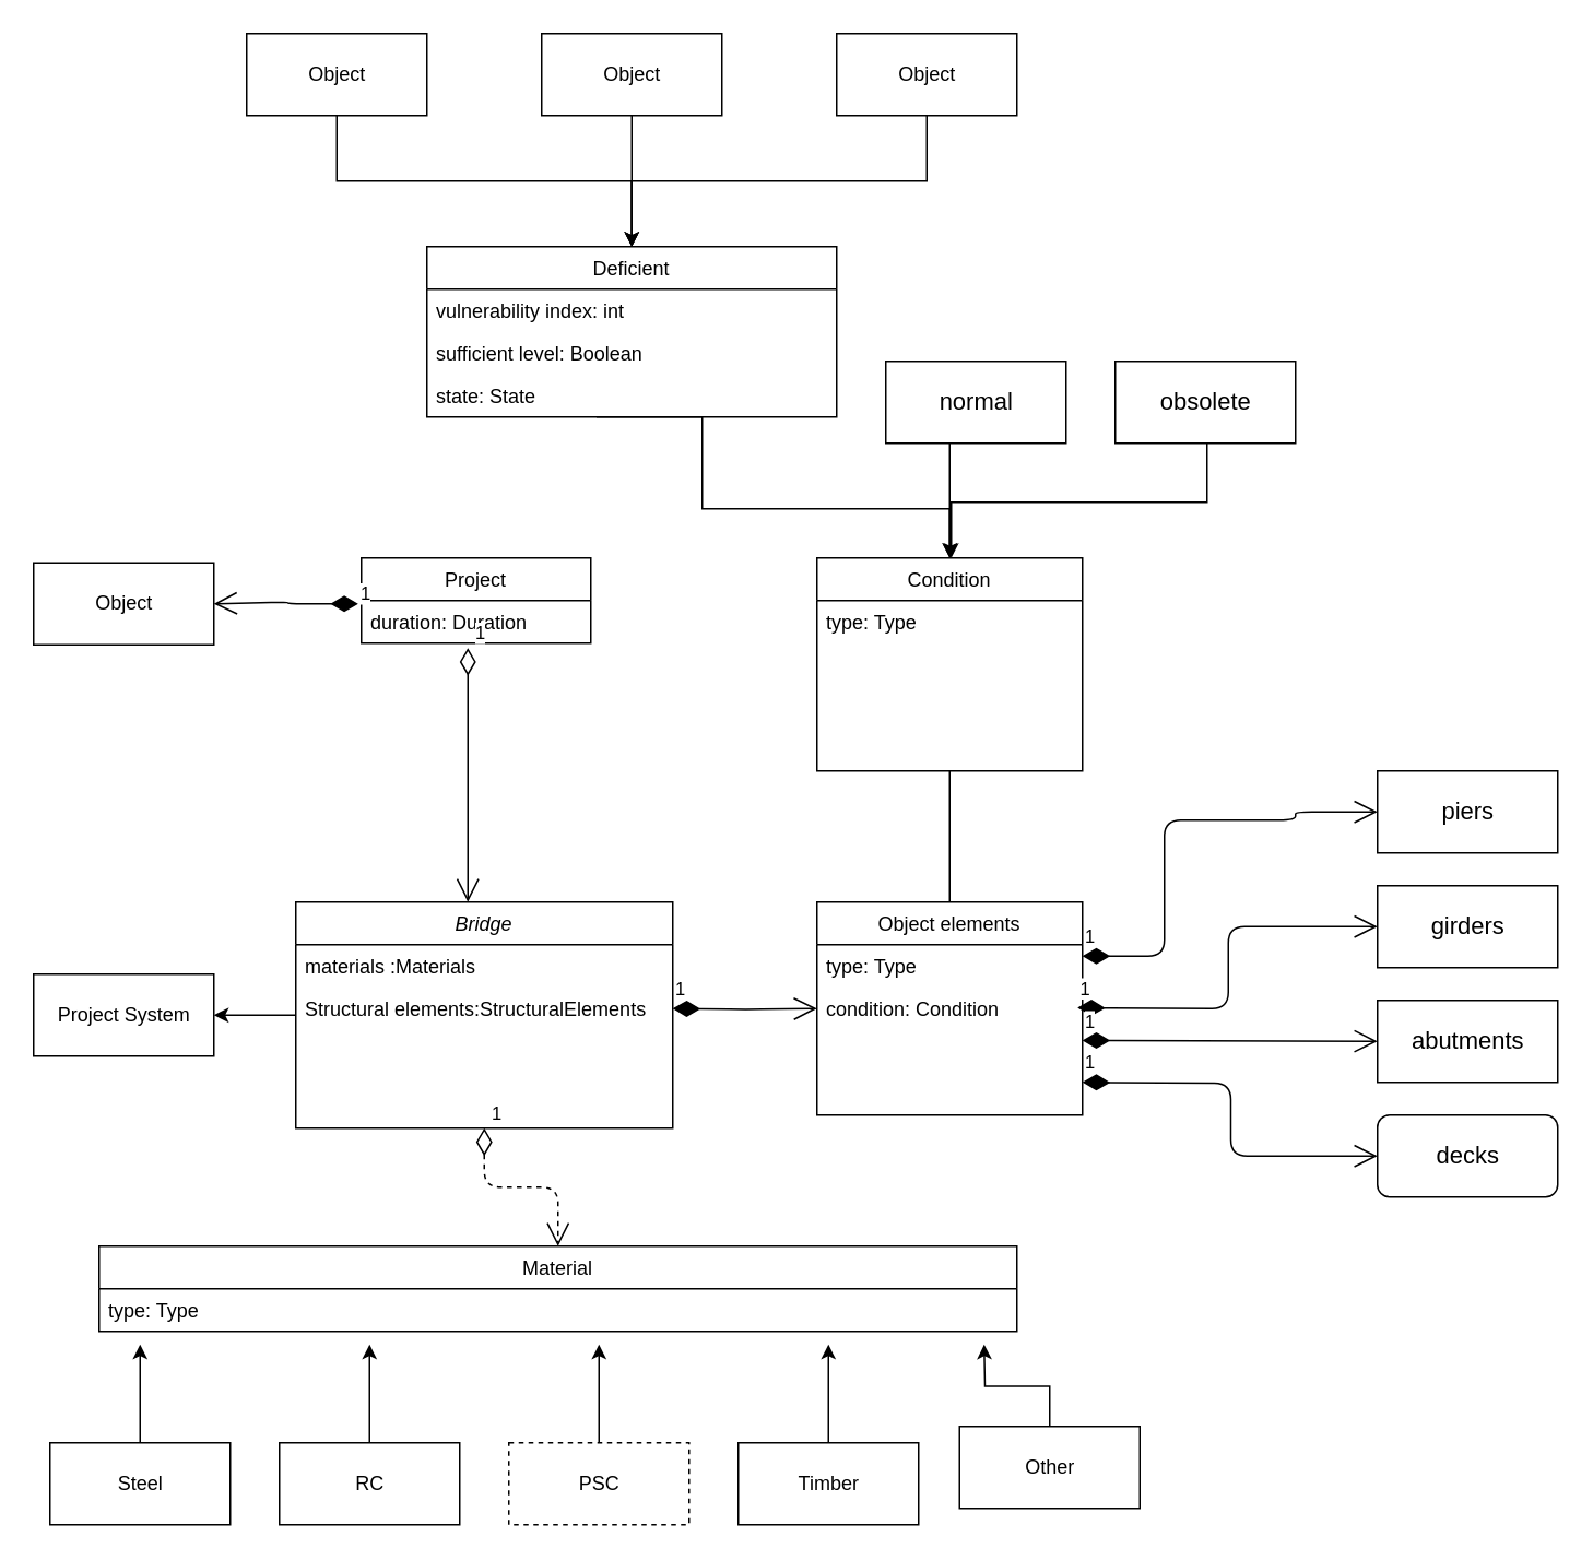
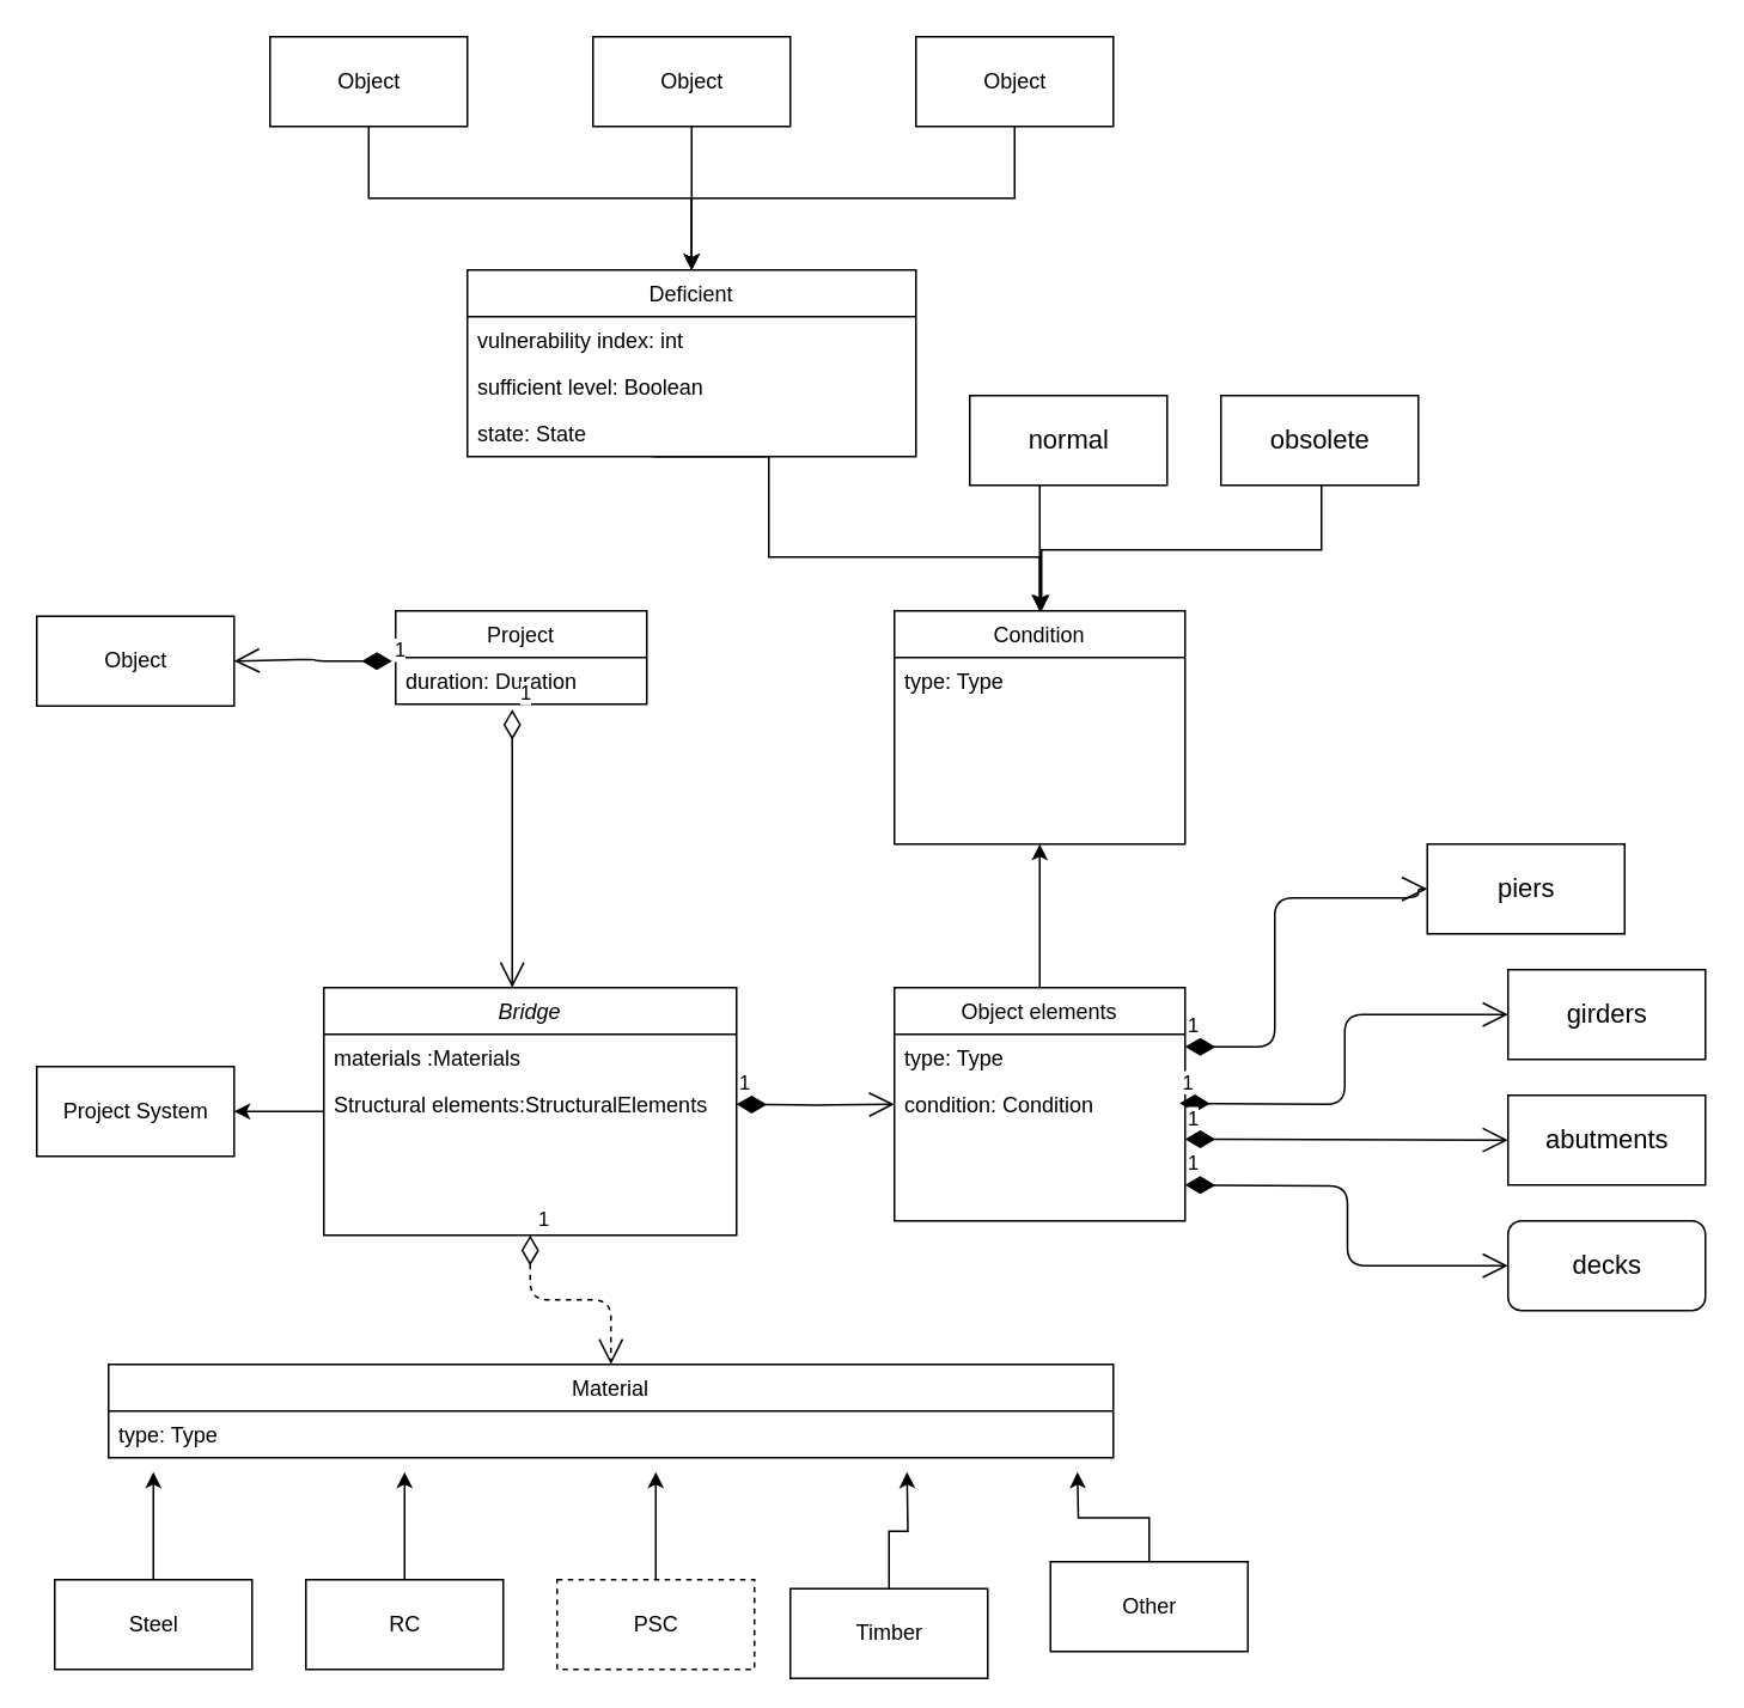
  <mxCell id="0" />
  <mxCell id="1" parent="0" />
  <mxCell id="2" value="" style="edgeStyle=orthogonalEdgeStyle;rounded=0;orthogonalLoop=1;jettySize=auto;html=1;" edge="1" parent="1" source="3"><mxGeometry relative="1" as="geometry"><mxPoint x="130" y="619" as="targetPoint" /></mxGeometry></mxCell>
  <mxCell id="3" value="Bridge" style="swimlane;fontStyle=2;align=center;verticalAlign=top;childLayout=stackLayout;horizontal=1;startSize=26;horizontalStack=0;resizeParent=1;resizeLast=0;collapsible=1;marginBottom=0;rounded=0;shadow=0;strokeWidth=1;" parent="1" vertex="1"><mxGeometry x="180" y="550" width="230" height="138" as="geometry"><mxRectangle x="230" y="140" width="160" height="26" as="alternateBounds" /></mxGeometry></mxCell>
  <mxCell id="4" value="materials :Materials" style="text;align=left;verticalAlign=top;spacingLeft=4;spacingRight=4;overflow=hidden;rotatable=0;points=[[0,0.5],[1,0.5]];portConstraint=eastwest;rounded=0;shadow=0;html=0;" parent="3" vertex="1"><mxGeometry y="26" width="230" height="26" as="geometry" /></mxCell>
  <mxCell id="5" value="Structural elements:StructuralElements" style="text;align=left;verticalAlign=top;spacingLeft=4;spacingRight=4;overflow=hidden;rotatable=0;points=[[0,0.5],[1,0.5]];portConstraint=eastwest;rounded=0;shadow=0;html=0;" parent="3" vertex="1"><mxGeometry y="52" width="230" height="26" as="geometry" /></mxCell>
- <mxCell id="6" value="" style="edgeStyle=orthogonalEdgeStyle;rounded=0;orthogonalLoop=1;jettySize=auto;html=1;endArrow=none;" edge="1" parent="1" source="7" target="10"><mxGeometry relative="1" as="geometry" /></mxCell>
+ <mxCell id="6" value="" style="edgeStyle=orthogonalEdgeStyle;rounded=0;orthogonalLoop=1;jettySize=auto;html=1;" edge="1" parent="1" source="7" target="10"><mxGeometry relative="1" as="geometry" /></mxCell>
  <mxCell id="7" value="Object elements" style="swimlane;fontStyle=0;align=center;verticalAlign=top;childLayout=stackLayout;horizontal=1;startSize=26;horizontalStack=0;resizeParent=1;resizeLast=0;collapsible=1;marginBottom=0;rounded=0;shadow=0;strokeWidth=1;" parent="1" vertex="1"><mxGeometry x="498" y="550" width="162" height="130" as="geometry"><mxRectangle x="550" y="140" width="160" height="26" as="alternateBounds" /></mxGeometry></mxCell>
  <mxCell id="8" value="type: Type" style="text;align=left;verticalAlign=top;spacingLeft=4;spacingRight=4;overflow=hidden;rotatable=0;points=[[0,0.5],[1,0.5]];portConstraint=eastwest;" parent="7" vertex="1"><mxGeometry y="26" width="162" height="26" as="geometry" /></mxCell>
  <mxCell id="9" value="condition: Condition" style="text;align=left;verticalAlign=top;spacingLeft=4;spacingRight=4;overflow=hidden;rotatable=0;points=[[0,0.5],[1,0.5]];portConstraint=eastwest;" vertex="1" parent="7"><mxGeometry y="52" width="162" height="26" as="geometry" /></mxCell>
  <mxCell id="10" value="Condition" style="swimlane;fontStyle=0;align=center;verticalAlign=top;childLayout=stackLayout;horizontal=1;startSize=26;horizontalStack=0;resizeParent=1;resizeLast=0;collapsible=1;marginBottom=0;rounded=0;shadow=0;strokeWidth=1;" vertex="1" parent="1"><mxGeometry x="498" y="340" width="162" height="130" as="geometry"><mxRectangle x="550" y="140" width="160" height="26" as="alternateBounds" /></mxGeometry></mxCell>
  <mxCell id="11" value="type: Type" style="text;align=left;verticalAlign=top;spacingLeft=4;spacingRight=4;overflow=hidden;rotatable=0;points=[[0,0.5],[1,0.5]];portConstraint=eastwest;" vertex="1" parent="10"><mxGeometry y="26" width="162" height="26" as="geometry" /></mxCell>
  <mxCell id="12" value="&lt;div class=&quot;page&quot; title=&quot;Page 1&quot; style=&quot;white-space: normal&quot;&gt;&lt;div class=&quot;layoutArea&quot;&gt;&lt;div class=&quot;column&quot;&gt;&lt;p&gt;&lt;span style=&quot;font-size: 11pt&quot;&gt;girders&lt;/span&gt;&lt;/p&gt;&lt;/div&gt;&lt;/div&gt;&lt;/div&gt;" style="html=1;" vertex="1" parent="1"><mxGeometry x="840" y="540" width="110" height="50" as="geometry" /></mxCell>
  <mxCell id="13" value="&lt;div class=&quot;page&quot; title=&quot;Page 1&quot; style=&quot;white-space: normal&quot;&gt;&lt;div class=&quot;layoutArea&quot;&gt;&lt;div class=&quot;column&quot;&gt;&lt;p&gt;&lt;span style=&quot;font-size: 11pt&quot;&gt;abutments&lt;/span&gt;&lt;/p&gt;&lt;/div&gt;&lt;/div&gt;&lt;/div&gt;" style="html=1;" vertex="1" parent="1"><mxGeometry x="840" y="610" width="110" height="50" as="geometry" /></mxCell>
  <mxCell id="14" value="&lt;div class=&quot;page&quot; title=&quot;Page 1&quot; style=&quot;white-space: normal&quot;&gt;&lt;div class=&quot;layoutArea&quot;&gt;&lt;div class=&quot;column&quot;&gt;&lt;div class=&quot;page&quot; title=&quot;Page 1&quot;&gt;&lt;div class=&quot;layoutArea&quot;&gt;&lt;div class=&quot;column&quot;&gt;&lt;p&gt;&lt;span style=&quot;font-size: 11pt&quot;&gt;decks&lt;/span&gt;&lt;/p&gt;&lt;/div&gt;&lt;/div&gt;&lt;/div&gt;&lt;/div&gt;&lt;/div&gt;&lt;/div&gt;" style="html=1;rounded=1;" vertex="1" parent="1"><mxGeometry x="840" y="680" width="110" height="50" as="geometry" /></mxCell>
- <mxCell id="15" value="&lt;div class=&quot;page&quot; title=&quot;Page 1&quot; style=&quot;white-space: normal&quot;&gt;&lt;div class=&quot;layoutArea&quot;&gt;&lt;div class=&quot;column&quot;&gt;&lt;p&gt;&lt;span style=&quot;font-size: 11pt&quot;&gt;piers&lt;/span&gt;&lt;/p&gt;&lt;/div&gt;&lt;/div&gt;&lt;/div&gt;" style="html=1;" vertex="1" parent="1"><mxGeometry x="840" y="470" width="110" height="50" as="geometry" /></mxCell>
+ <mxCell id="15" value="&lt;div class=&quot;page&quot; title=&quot;Page 1&quot; style=&quot;white-space: normal&quot;&gt;&lt;div class=&quot;layoutArea&quot;&gt;&lt;div class=&quot;column&quot;&gt;&lt;p&gt;&lt;span style=&quot;font-size: 11pt&quot;&gt;piers&lt;/span&gt;&lt;/p&gt;&lt;/div&gt;&lt;/div&gt;&lt;/div&gt;" style="html=1;" vertex="1" parent="1"><mxGeometry x="795" y="470" width="110" height="50" as="geometry" /></mxCell>
  <mxCell id="16" style="edgeStyle=orthogonalEdgeStyle;rounded=0;orthogonalLoop=1;jettySize=auto;html=1;entryX=0.5;entryY=0;entryDx=0;entryDy=0;exitX=0.414;exitY=1;exitDx=0;exitDy=0;exitPerimeter=0;" edge="1" parent="1" source="26" target="10"><mxGeometry relative="1" as="geometry"><mxPoint x="455" y="270" as="sourcePoint" /><Array as="points"><mxPoint x="428" y="310" /><mxPoint x="579" y="310" /></Array></mxGeometry></mxCell>
  <mxCell id="17" style="edgeStyle=orthogonalEdgeStyle;rounded=0;orthogonalLoop=1;jettySize=auto;html=1;entryX=0.5;entryY=0;entryDx=0;entryDy=0;" edge="1" parent="1" source="18" target="10"><mxGeometry relative="1" as="geometry"><Array as="points"><mxPoint x="579" y="280" /><mxPoint x="579" y="280" /></Array></mxGeometry></mxCell>
  <mxCell id="18" value="&lt;div class=&quot;page&quot; title=&quot;Page 1&quot; style=&quot;white-space: normal&quot;&gt;&lt;div class=&quot;layoutArea&quot;&gt;&lt;div class=&quot;column&quot;&gt;&lt;p&gt;&lt;span style=&quot;font-size: 11pt&quot;&gt;normal&lt;/span&gt;&lt;/p&gt;&lt;/div&gt;&lt;/div&gt;&lt;/div&gt;" style="html=1;" vertex="1" parent="1"><mxGeometry x="540" y="220" width="110" height="50" as="geometry" /></mxCell>
  <mxCell id="19" style="edgeStyle=orthogonalEdgeStyle;rounded=0;orthogonalLoop=1;jettySize=auto;html=1;" edge="1" parent="1"><mxGeometry relative="1" as="geometry"><mxPoint x="736" y="266" as="sourcePoint" /><mxPoint x="580" y="340" as="targetPoint" /><Array as="points"><mxPoint x="736" y="306" /><mxPoint x="580" y="306" /></Array></mxGeometry></mxCell>
  <mxCell id="20" value="&lt;div class=&quot;page&quot; title=&quot;Page 1&quot; style=&quot;white-space: normal&quot;&gt;&lt;div class=&quot;layoutArea&quot;&gt;&lt;div class=&quot;column&quot;&gt;&lt;p&gt;&lt;span style=&quot;font-size: 11pt&quot;&gt;obsolete&lt;/span&gt;&lt;/p&gt;&lt;/div&gt;&lt;/div&gt;&lt;/div&gt;" style="html=1;" vertex="1" parent="1"><mxGeometry x="680" y="220" width="110" height="50" as="geometry" /></mxCell>
  <mxCell id="21" value="Project System" style="html=1;" vertex="1" parent="1"><mxGeometry x="20" y="594" width="110" height="50" as="geometry" /></mxCell>
  <mxCell id="22" value="1" style="endArrow=open;html=1;endSize=12;startArrow=diamondThin;startSize=14;startFill=1;edgeStyle=orthogonalEdgeStyle;align=left;verticalAlign=bottom;entryX=0;entryY=0.5;entryDx=0;entryDy=0;" edge="1" parent="1" target="9"><mxGeometry x="-1" y="3" relative="1" as="geometry"><mxPoint x="410" y="615" as="sourcePoint" /><mxPoint x="450" y="490" as="targetPoint" /></mxGeometry></mxCell>
  <mxCell id="23" value="Deficient" style="swimlane;fontStyle=0;childLayout=stackLayout;horizontal=1;startSize=26;fillColor=none;horizontalStack=0;resizeParent=1;resizeParentMax=0;resizeLast=0;collapsible=1;marginBottom=0;" vertex="1" parent="1"><mxGeometry x="260" y="150" width="250" height="104" as="geometry" /></mxCell>
  <mxCell id="24" value="vulnerability index: int" style="text;strokeColor=none;fillColor=none;align=left;verticalAlign=top;spacingLeft=4;spacingRight=4;overflow=hidden;rotatable=0;points=[[0,0.5],[1,0.5]];portConstraint=eastwest;" vertex="1" parent="23"><mxGeometry y="26" width="250" height="26" as="geometry" /></mxCell>
  <mxCell id="25" value="sufficient level: Boolean" style="text;strokeColor=none;fillColor=none;align=left;verticalAlign=top;spacingLeft=4;spacingRight=4;overflow=hidden;rotatable=0;points=[[0,0.5],[1,0.5]];portConstraint=eastwest;" vertex="1" parent="23"><mxGeometry y="52" width="250" height="26" as="geometry" /></mxCell>
  <mxCell id="26" value="state: State" style="text;strokeColor=none;fillColor=none;align=left;verticalAlign=top;spacingLeft=4;spacingRight=4;overflow=hidden;rotatable=0;points=[[0,0.5],[1,0.5]];portConstraint=eastwest;" vertex="1" parent="23"><mxGeometry y="78" width="250" height="26" as="geometry" /></mxCell>
  <mxCell id="27" value="Project" style="swimlane;fontStyle=0;childLayout=stackLayout;horizontal=1;startSize=26;fillColor=none;horizontalStack=0;resizeParent=1;resizeParentMax=0;resizeLast=0;collapsible=1;marginBottom=0;" vertex="1" parent="1"><mxGeometry x="220" y="340" width="140" height="52" as="geometry" /></mxCell>
  <mxCell id="28" value="duration: Duration" style="text;strokeColor=none;fillColor=none;align=left;verticalAlign=top;spacingLeft=4;spacingRight=4;overflow=hidden;rotatable=0;points=[[0,0.5],[1,0.5]];portConstraint=eastwest;" vertex="1" parent="27"><mxGeometry y="26" width="140" height="26" as="geometry" /></mxCell>
  <mxCell id="29" value="Object" style="html=1;" vertex="1" parent="1"><mxGeometry x="20" y="343" width="110" height="50" as="geometry" /></mxCell>
  <mxCell id="30" value="1" style="endArrow=open;html=1;endSize=12;startArrow=diamondThin;startSize=14;startFill=1;edgeStyle=orthogonalEdgeStyle;align=left;verticalAlign=bottom;exitX=1;exitY=0.269;exitDx=0;exitDy=0;exitPerimeter=0;entryX=0;entryY=0.5;entryDx=0;entryDy=0;" edge="1" parent="1" source="8" target="15"><mxGeometry x="-1" y="3" relative="1" as="geometry"><mxPoint x="630" y="494.5" as="sourcePoint" /><mxPoint x="780" y="495" as="targetPoint" /><Array as="points"><mxPoint x="710" y="583" /><mxPoint x="710" y="500" /><mxPoint x="790" y="500" /><mxPoint x="790" y="495" /></Array></mxGeometry></mxCell>
  <mxCell id="31" value="1" style="endArrow=open;html=1;endSize=12;startArrow=diamondThin;startSize=14;startFill=1;edgeStyle=orthogonalEdgeStyle;align=left;verticalAlign=bottom;entryX=0;entryY=0.5;entryDx=0;entryDy=0;" edge="1" parent="1" target="12"><mxGeometry x="-1" y="3" relative="1" as="geometry"><mxPoint x="657" y="614.5" as="sourcePoint" /><mxPoint x="817" y="614.5" as="targetPoint" /></mxGeometry></mxCell>
  <mxCell id="32" value="1" style="endArrow=open;html=1;endSize=12;startArrow=diamondThin;startSize=14;startFill=1;edgeStyle=orthogonalEdgeStyle;align=left;verticalAlign=bottom;entryX=0;entryY=0.5;entryDx=0;entryDy=0;" edge="1" parent="1" target="13"><mxGeometry x="-1" y="3" relative="1" as="geometry"><mxPoint x="660" y="634.5" as="sourcePoint" /><mxPoint x="820" y="634.5" as="targetPoint" /></mxGeometry></mxCell>
  <mxCell id="33" value="1" style="endArrow=open;html=1;endSize=12;startArrow=diamondThin;startSize=14;startFill=1;edgeStyle=orthogonalEdgeStyle;align=left;verticalAlign=bottom;entryX=0;entryY=0.5;entryDx=0;entryDy=0;" edge="1" parent="1" target="14"><mxGeometry x="-1" y="3" relative="1" as="geometry"><mxPoint x="660" y="660" as="sourcePoint" /><mxPoint x="820" y="660" as="targetPoint" /></mxGeometry></mxCell>
  <mxCell id="34" value="1" style="endArrow=open;html=1;endSize=12;startArrow=diamondThin;startSize=14;startFill=1;edgeStyle=orthogonalEdgeStyle;align=left;verticalAlign=bottom;exitX=-0.014;exitY=0.077;exitDx=0;exitDy=0;exitPerimeter=0;entryX=1;entryY=0.5;entryDx=0;entryDy=0;" edge="1" parent="1" source="28" target="29"><mxGeometry x="-1" y="3" relative="1" as="geometry"><mxPoint x="360" y="500" as="sourcePoint" /><mxPoint x="520" y="500" as="targetPoint" /><Array as="points"><mxPoint x="175" y="368" /><mxPoint x="175" y="367" /></Array></mxGeometry></mxCell>
  <mxCell id="35" style="edgeStyle=orthogonalEdgeStyle;rounded=0;orthogonalLoop=1;jettySize=auto;html=1;" edge="1" parent="1" source="36" target="23"><mxGeometry relative="1" as="geometry" /></mxCell>
  <mxCell id="36" value="Object" style="html=1;" vertex="1" parent="1"><mxGeometry x="150" y="20" width="110" height="50" as="geometry" /></mxCell>
  <mxCell id="37" style="edgeStyle=orthogonalEdgeStyle;rounded=0;orthogonalLoop=1;jettySize=auto;html=1;" edge="1" parent="1" source="38"><mxGeometry relative="1" as="geometry"><mxPoint x="385" y="150" as="targetPoint" /></mxGeometry></mxCell>
  <mxCell id="38" value="Object" style="html=1;" vertex="1" parent="1"><mxGeometry x="330" y="20" width="110" height="50" as="geometry" /></mxCell>
  <mxCell id="39" style="edgeStyle=orthogonalEdgeStyle;rounded=0;orthogonalLoop=1;jettySize=auto;html=1;entryX=0.5;entryY=0;entryDx=0;entryDy=0;" edge="1" parent="1" source="40" target="23"><mxGeometry relative="1" as="geometry" /></mxCell>
  <mxCell id="40" value="Object" style="html=1;" vertex="1" parent="1"><mxGeometry x="510" y="20" width="110" height="50" as="geometry" /></mxCell>
  <mxCell id="41" value="1" style="endArrow=open;html=1;endSize=12;startArrow=diamondThin;startSize=14;startFill=0;edgeStyle=orthogonalEdgeStyle;align=left;verticalAlign=bottom;exitX=0.462;exitY=1.115;exitDx=0;exitDy=0;exitPerimeter=0;" edge="1" parent="1" source="28"><mxGeometry x="-1" y="3" relative="1" as="geometry"><mxPoint x="320" y="660" as="sourcePoint" /><mxPoint x="285" y="550" as="targetPoint" /><Array as="points"><mxPoint x="285" y="550" /></Array></mxGeometry></mxCell>
  <mxCell id="42" style="edgeStyle=orthogonalEdgeStyle;rounded=0;orthogonalLoop=1;jettySize=auto;html=1;" edge="1" parent="1" source="43"><mxGeometry relative="1" as="geometry"><mxPoint x="85" y="820" as="targetPoint" /></mxGeometry></mxCell>
  <mxCell id="43" value="Steel" style="html=1;" vertex="1" parent="1"><mxGeometry x="30" y="880" width="110" height="50" as="geometry" /></mxCell>
  <mxCell id="44" style="edgeStyle=orthogonalEdgeStyle;rounded=0;orthogonalLoop=1;jettySize=auto;html=1;" edge="1" parent="1" source="45"><mxGeometry relative="1" as="geometry"><mxPoint x="225" y="820" as="targetPoint" /></mxGeometry></mxCell>
  <mxCell id="45" value="RC" style="html=1;" vertex="1" parent="1"><mxGeometry x="170" y="880" width="110" height="50" as="geometry" /></mxCell>
  <mxCell id="46" style="edgeStyle=orthogonalEdgeStyle;rounded=0;orthogonalLoop=1;jettySize=auto;html=1;" edge="1" parent="1" source="47"><mxGeometry relative="1" as="geometry"><mxPoint x="365" y="820" as="targetPoint" /></mxGeometry></mxCell>
  <mxCell id="47" value="PSC" style="html=1;dashed=1;" vertex="1" parent="1"><mxGeometry x="310" y="880" width="110" height="50" as="geometry" /></mxCell>
  <mxCell id="48" style="edgeStyle=orthogonalEdgeStyle;rounded=0;orthogonalLoop=1;jettySize=auto;html=1;" edge="1" parent="1" source="49"><mxGeometry relative="1" as="geometry"><mxPoint x="505" y="820" as="targetPoint" /></mxGeometry></mxCell>
- <mxCell id="49" value="Timber" style="html=1;" vertex="1" parent="1"><mxGeometry x="450" y="880" width="110" height="50" as="geometry" /></mxCell>
+ <mxCell id="49" value="Timber" style="html=1;" vertex="1" parent="1"><mxGeometry x="440" y="885" width="110" height="50" as="geometry" /></mxCell>
  <mxCell id="50" value="Material" style="swimlane;fontStyle=0;childLayout=stackLayout;horizontal=1;startSize=26;fillColor=none;horizontalStack=0;resizeParent=1;resizeParentMax=0;resizeLast=0;collapsible=1;marginBottom=0;" vertex="1" parent="1"><mxGeometry x="60" y="760" width="560" height="52" as="geometry" /></mxCell>
  <mxCell id="51" value="type: Type" style="text;strokeColor=none;fillColor=none;align=left;verticalAlign=top;spacingLeft=4;spacingRight=4;overflow=hidden;rotatable=0;points=[[0,0.5],[1,0.5]];portConstraint=eastwest;" vertex="1" parent="50"><mxGeometry y="26" width="560" height="26" as="geometry" /></mxCell>
  <mxCell id="52" style="edgeStyle=orthogonalEdgeStyle;rounded=0;orthogonalLoop=1;jettySize=auto;html=1;" edge="1" parent="1" source="53"><mxGeometry relative="1" as="geometry"><mxPoint x="600" y="820" as="targetPoint" /></mxGeometry></mxCell>
  <mxCell id="53" value="Other" style="html=1;" vertex="1" parent="1"><mxGeometry x="585" y="870" width="110" height="50" as="geometry" /></mxCell>
  <mxCell id="54" value="1" style="endArrow=open;html=1;endSize=12;startArrow=diamondThin;startSize=14;startFill=0;edgeStyle=orthogonalEdgeStyle;align=left;verticalAlign=bottom;exitX=0.5;exitY=1;exitDx=0;exitDy=0;dashed=1;" edge="1" parent="1" source="3" target="50"><mxGeometry x="-1" y="3" relative="1" as="geometry"><mxPoint x="320" y="660" as="sourcePoint" /><mxPoint x="480" y="660" as="targetPoint" /></mxGeometry></mxCell>
